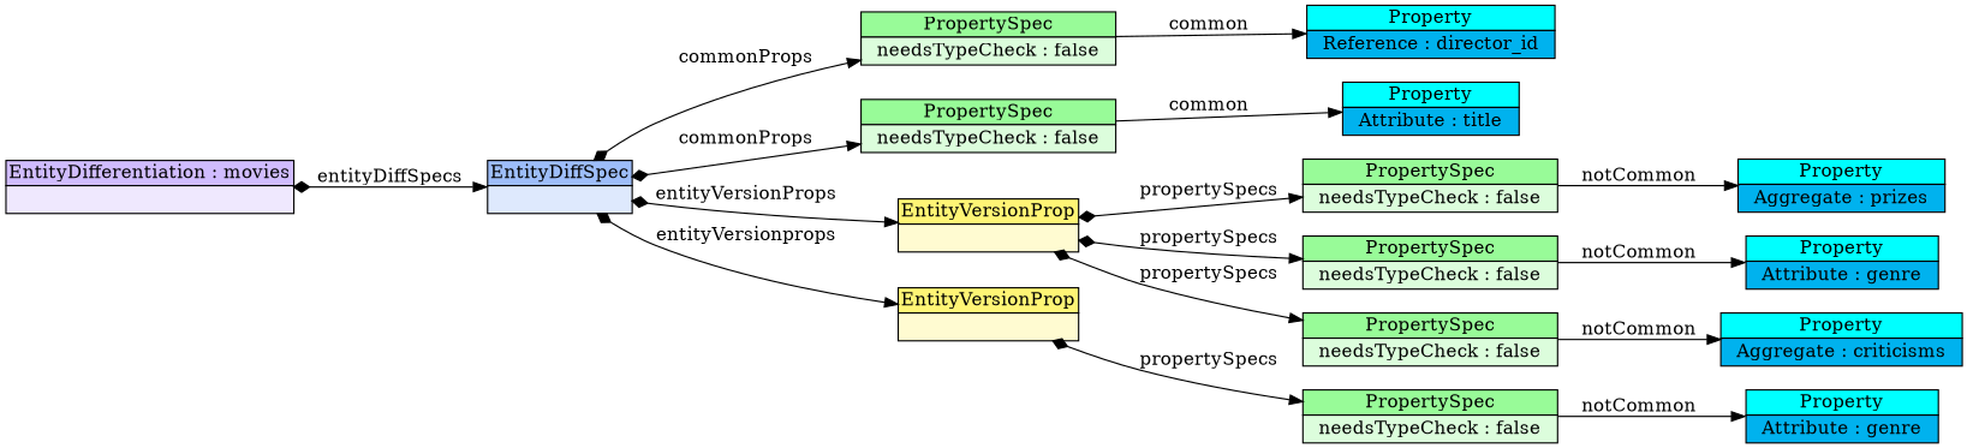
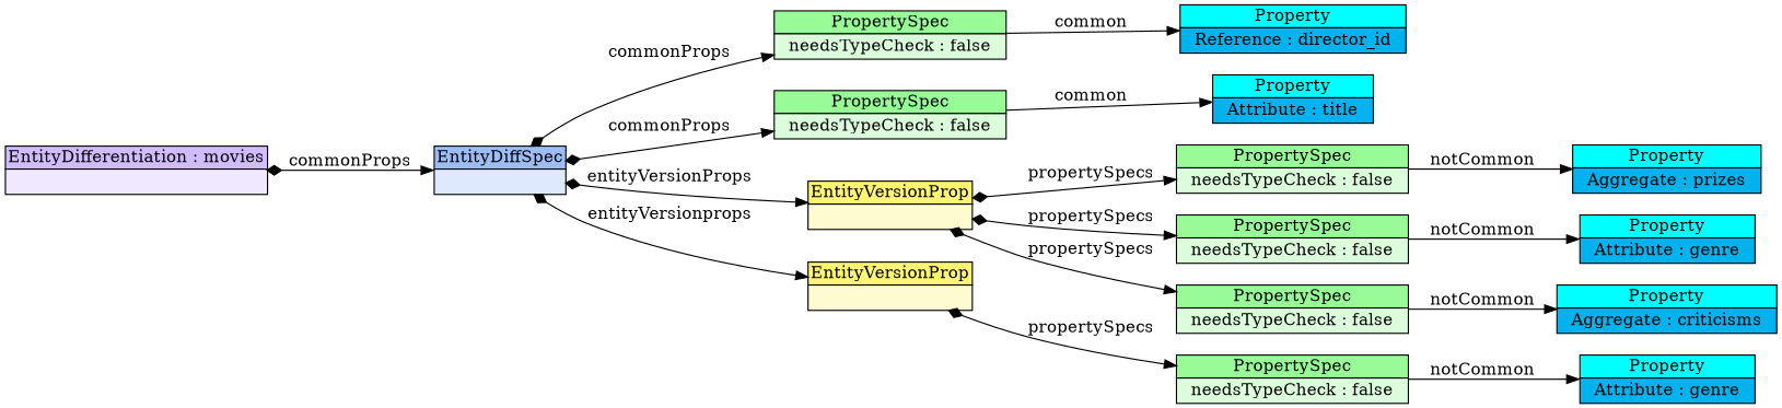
  digraph {
    compound=true
    rankdir=LR
    node [margin=0 shape=plaintext]
    edge [arrowhead=normal arrowtail=diamond color="#000000" dir=both minlen=1]
    n1 [label=< 		<TABLE BORDER="0" CELLBORDER="0" CELLSPACING="0" CELLPADDING="0"> 			<TR><TD BGCOLOR="#D0BCFE"> 				<TABLE BORDER="1" CELLBORDER="0" CELLSPACING="0" CELLPADDING="1"> 					<TR> 						<TD ALIGN="CENTER">EntityDifferentiation&nbsp;:&nbsp;movies</TD> 					</TR> 				</TABLE> 			</TD></TR> 			<TR><TD ALIGN="LEFT" BGCOLOR="#EFE8FE"> 				<TABLE BORDER="1" CELLBORDER="0" CELLSPACING="0"><TR><TD> </TD></TR></TABLE> 			</TD></TR> 		</TABLE>>]
    n2 [label=< 		<TABLE BORDER="0" CELLBORDER="0" CELLSPACING="0" CELLPADDING="0"> 			<TR><TD BGCOLOR="#9DBDF9"> 				<TABLE BORDER="1" CELLBORDER="0" CELLSPACING="0" CELLPADDING="1"> 					<TR> 						<TD ALIGN="CENTER">EntityDiffSpec</TD> 					</TR> 				</TABLE> 			</TD></TR> 			<TR><TD ALIGN="LEFT" BGCOLOR="#DEE9FD"> 				<TABLE BORDER="1" CELLBORDER="0" CELLSPACING="0"><TR><TD> </TD></TR></TABLE> 			</TD></TR> 		</TABLE>>]
    n3 [label=< 		<TABLE BORDER="0" CELLBORDER="0" CELLSPACING="0" CELLPADDING="0"> 			<TR><TD BGCOLOR="#98FB98"> 				<TABLE BORDER="1" CELLBORDER="0" CELLSPACING="0" CELLPADDING="1"> 					<TR> 						<TD ALIGN="CENTER">PropertySpec</TD> 					</TR> 				</TABLE> 			</TD></TR> 			<TR><TD ALIGN="LEFT" BGCOLOR="#DCFDDC"> 				<TABLE BORDER="1" CELLBORDER="0" CELLSPACING="0"> 					<TR><TD> </TD><TD ALIGN="LEFT">needsTypeCheck&nbsp;:&nbsp;false</TD><TD> </TD></TR> 				</TABLE> 			</TD></TR> 		</TABLE>>]
    n4 [label=< 		<TABLE BORDER="0" CELLBORDER="0" CELLSPACING="0" CELLPADDING="0"> 			<TR><TD BGCOLOR="#98FB98"> 				<TABLE BORDER="1" CELLBORDER="0" CELLSPACING="0" CELLPADDING="1"> 					<TR> 						<TD ALIGN="CENTER">PropertySpec</TD> 					</TR> 				</TABLE> 			</TD></TR> 			<TR><TD ALIGN="LEFT" BGCOLOR="#DCFDDC"> 				<TABLE BORDER="1" CELLBORDER="0" CELLSPACING="0"> 					<TR><TD> </TD><TD ALIGN="LEFT">needsTypeCheck&nbsp;:&nbsp;false</TD><TD> </TD></TR> 				</TABLE> 			</TD></TR> 		</TABLE>>]
    n5 [label=< 		<TABLE BORDER="0" CELLBORDER="0" CELLSPACING="0" CELLPADDING="0"> 			<TR><TD BGCOLOR="#FFF575"> 				<TABLE BORDER="1" CELLBORDER="0" CELLSPACING="0" CELLPADDING="1"> 					<TR> 						<TD ALIGN="CENTER">EntityVersionProp</TD> 					</TR> 				</TABLE> 			</TD></TR> 			<TR><TD ALIGN="LEFT" BGCOLOR="#FFFBD1"> 				<TABLE BORDER="1" CELLBORDER="0" CELLSPACING="0"><TR><TD> </TD></TR></TABLE> 			</TD></TR> 		</TABLE>>]
    n6 [label=< 		<TABLE BORDER="0" CELLBORDER="0" CELLSPACING="0" CELLPADDING="0"> 			<TR><TD BGCOLOR="#FFF575"> 				<TABLE BORDER="1" CELLBORDER="0" CELLSPACING="0" CELLPADDING="1"> 					<TR> 						<TD ALIGN="CENTER">EntityVersionProp</TD> 					</TR> 				</TABLE> 			</TD></TR> 			<TR><TD ALIGN="LEFT" BGCOLOR="#FFFBD1"> 				<TABLE BORDER="1" CELLBORDER="0" CELLSPACING="0"><TR><TD> </TD></TR></TABLE> 			</TD></TR> 		</TABLE>>]
    n7 [label=< 		<TABLE BORDER="0" CELLBORDER="0" CELLSPACING="0" CELLPADDING="0"> 			<TR><TD BGCOLOR="#98FB98"> 				<TABLE BORDER="1" CELLBORDER="0" CELLSPACING="0" CELLPADDING="1"> 					<TR> 						<TD ALIGN="CENTER">PropertySpec</TD> 					</TR> 				</TABLE> 			</TD></TR> 			<TR><TD ALIGN="LEFT" BGCOLOR="#DCFDDC"> 				<TABLE BORDER="1" CELLBORDER="0" CELLSPACING="0"> 					<TR><TD> </TD><TD ALIGN="LEFT">needsTypeCheck&nbsp;:&nbsp;false</TD><TD> </TD></TR> 				</TABLE> 			</TD></TR> 		</TABLE>>]
    n8 [label=< 		<TABLE BORDER="0" CELLBORDER="0" CELLSPACING="0" CELLPADDING="0"> 			<TR><TD BGCOLOR="cyan"> 				<TABLE BORDER="1" CELLBORDER="0" CELLSPACING="0" CELLPADDING="1"> 					<TR> 						<TD ALIGN="CENTER">Property</TD> 					</TR> 				</TABLE> 			</TD></TR> 			<TR><TD ALIGN="LEFT" BGCOLOR="deepskyblue2"> 				<TABLE BORDER="1" CELLBORDER="0" CELLSPACING="0"> 					<TR><TD> </TD><TD ALIGN="LEFT">Aggregate&nbsp;:&nbsp;prizes</TD><TD> </TD></TR> 				</TABLE> 			</TD></TR> 		</TABLE>>]
    n9 [label=< 		<TABLE BORDER="0" CELLBORDER="0" CELLSPACING="0" CELLPADDING="0"> 			<TR><TD BGCOLOR="#98FB98"> 				<TABLE BORDER="1" CELLBORDER="0" CELLSPACING="0" CELLPADDING="1"> 					<TR> 						<TD ALIGN="CENTER">PropertySpec</TD> 					</TR> 				</TABLE> 			</TD></TR> 			<TR><TD ALIGN="LEFT" BGCOLOR="#DCFDDC"> 				<TABLE BORDER="1" CELLBORDER="0" CELLSPACING="0"> 					<TR><TD> </TD><TD ALIGN="LEFT">needsTypeCheck&nbsp;:&nbsp;false</TD><TD> </TD></TR> 				</TABLE> 			</TD></TR> 		</TABLE>>]
    n10 [label=< 		<TABLE BORDER="0" CELLBORDER="0" CELLSPACING="0" CELLPADDING="0"> 			<TR><TD BGCOLOR="cyan"> 				<TABLE BORDER="1" CELLBORDER="0" CELLSPACING="0" CELLPADDING="1"> 					<TR> 						<TD ALIGN="CENTER">Property</TD> 					</TR> 				</TABLE> 			</TD></TR> 			<TR><TD ALIGN="LEFT" BGCOLOR="deepskyblue2"> 				<TABLE BORDER="1" CELLBORDER="0" CELLSPACING="0"> 					<TR><TD> </TD><TD ALIGN="LEFT">Attribute&nbsp;:&nbsp;genre</TD><TD> </TD></TR> 				</TABLE> 			</TD></TR> 		</TABLE>>]
    n11 [label=< 		<TABLE BORDER="0" CELLBORDER="0" CELLSPACING="0" CELLPADDING="0"> 			<TR><TD BGCOLOR="#98FB98"> 				<TABLE BORDER="1" CELLBORDER="0" CELLSPACING="0" CELLPADDING="1"> 					<TR> 						<TD ALIGN="CENTER">PropertySpec</TD> 					</TR> 				</TABLE> 			</TD></TR> 			<TR><TD ALIGN="LEFT" BGCOLOR="#DCFDDC"> 				<TABLE BORDER="1" CELLBORDER="0" CELLSPACING="0"> 					<TR><TD> </TD><TD ALIGN="LEFT">needsTypeCheck&nbsp;:&nbsp;false</TD><TD> </TD></TR> 				</TABLE> 			</TD></TR> 		</TABLE>>]
    n12 [label=< 		<TABLE BORDER="0" CELLBORDER="0" CELLSPACING="0" CELLPADDING="0"> 			<TR><TD BGCOLOR="cyan"> 				<TABLE BORDER="1" CELLBORDER="0" CELLSPACING="0" CELLPADDING="1"> 					<TR> 						<TD ALIGN="CENTER">Property</TD> 					</TR> 				</TABLE> 			</TD></TR> 			<TR><TD ALIGN="LEFT" BGCOLOR="deepskyblue2"> 				<TABLE BORDER="1" CELLBORDER="0" CELLSPACING="0"> 					<TR><TD> </TD><TD ALIGN="LEFT">Aggregate&nbsp;:&nbsp;criticisms</TD><TD> </TD></TR> 				</TABLE> 			</TD></TR> 		</TABLE>>]
    n13 [label=< 		<TABLE BORDER="0" CELLBORDER="0" CELLSPACING="0" CELLPADDING="0"> 			<TR><TD BGCOLOR="#98FB98"> 				<TABLE BORDER="1" CELLBORDER="0" CELLSPACING="0" CELLPADDING="1"> 					<TR> 						<TD ALIGN="CENTER">PropertySpec</TD> 					</TR> 				</TABLE> 			</TD></TR> 			<TR><TD ALIGN="LEFT" BGCOLOR="#DCFDDC"> 				<TABLE BORDER="1" CELLBORDER="0" CELLSPACING="0"> 					<TR><TD> </TD><TD ALIGN="LEFT">needsTypeCheck&nbsp;:&nbsp;false</TD><TD> </TD></TR> 				</TABLE> 			</TD></TR> 		</TABLE>>]
    n14 [label=< 		<TABLE BORDER="0" CELLBORDER="0" CELLSPACING="0" CELLPADDING="0"> 			<TR><TD BGCOLOR="cyan"> 				<TABLE BORDER="1" CELLBORDER="0" CELLSPACING="0" CELLPADDING="1"> 					<TR> 						<TD ALIGN="CENTER">Property</TD> 					</TR> 				</TABLE> 			</TD></TR> 			<TR><TD ALIGN="LEFT" BGCOLOR="deepskyblue2"> 				<TABLE BORDER="1" CELLBORDER="0" CELLSPACING="0"> 					<TR><TD> </TD><TD ALIGN="LEFT">Attribute&nbsp;:&nbsp;genre</TD><TD> </TD></TR> 				</TABLE> 			</TD></TR> 		</TABLE>>]
    n15 [label=< 		<TABLE BORDER="0" CELLBORDER="0" CELLSPACING="0" CELLPADDING="0"> 			<TR><TD BGCOLOR="cyan"> 				<TABLE BORDER="1" CELLBORDER="0" CELLSPACING="0" CELLPADDING="1"> 					<TR> 						<TD ALIGN="CENTER">Property</TD> 					</TR> 				</TABLE> 			</TD></TR> 			<TR><TD ALIGN="LEFT" BGCOLOR="deepskyblue2"> 				<TABLE BORDER="1" CELLBORDER="0" CELLSPACING="0"> 					<TR><TD> </TD><TD ALIGN="LEFT">Reference&nbsp;:&nbsp;director_id</TD><TD> </TD></TR> 				</TABLE> 			</TD></TR> 		</TABLE>>]
    n16 [label=< 		<TABLE BORDER="0" CELLBORDER="0" CELLSPACING="0" CELLPADDING="0"> 			<TR><TD BGCOLOR="cyan"> 				<TABLE BORDER="1" CELLBORDER="0" CELLSPACING="0" CELLPADDING="1"> 					<TR> 						<TD ALIGN="CENTER">Property</TD> 					</TR> 				</TABLE> 			</TD></TR> 			<TR><TD ALIGN="LEFT" BGCOLOR="deepskyblue2"> 				<TABLE BORDER="1" CELLBORDER="0" CELLSPACING="0"> 					<TR><TD> </TD><TD ALIGN="LEFT">Attribute&nbsp;:&nbsp;title</TD><TD> </TD></TR> 				</TABLE> 			</TD></TR> 		</TABLE>>]
-   n1 -> n2 [label=entityDiffSpecs]
+   n1 -> n2 [label=commonProps]
    n2 -> n3 [label=commonProps]
    n2 -> n4 [label=commonProps]
    n2 -> n5 [label=entityVersionProps]
    n2 -> n6 [label=entityVersionprops]
    n3 -> n15 [arrowtail=none label=common]
    n4 -> n16 [arrowtail=none label=common]
    n5 -> n7 [label=propertySpecs]
    n5 -> n9 [label=propertySpecs]
    n5 -> n11 [label=propertySpecs]
    n6 -> n13 [label=propertySpecs]
    n7 -> n8 [arrowtail=none label=notCommon]
    n9 -> n10 [arrowtail=none label=notCommon]
    n11 -> n12 [arrowtail=none label=notCommon]
    n13 -> n14 [arrowtail=none label=notCommon]
  }
